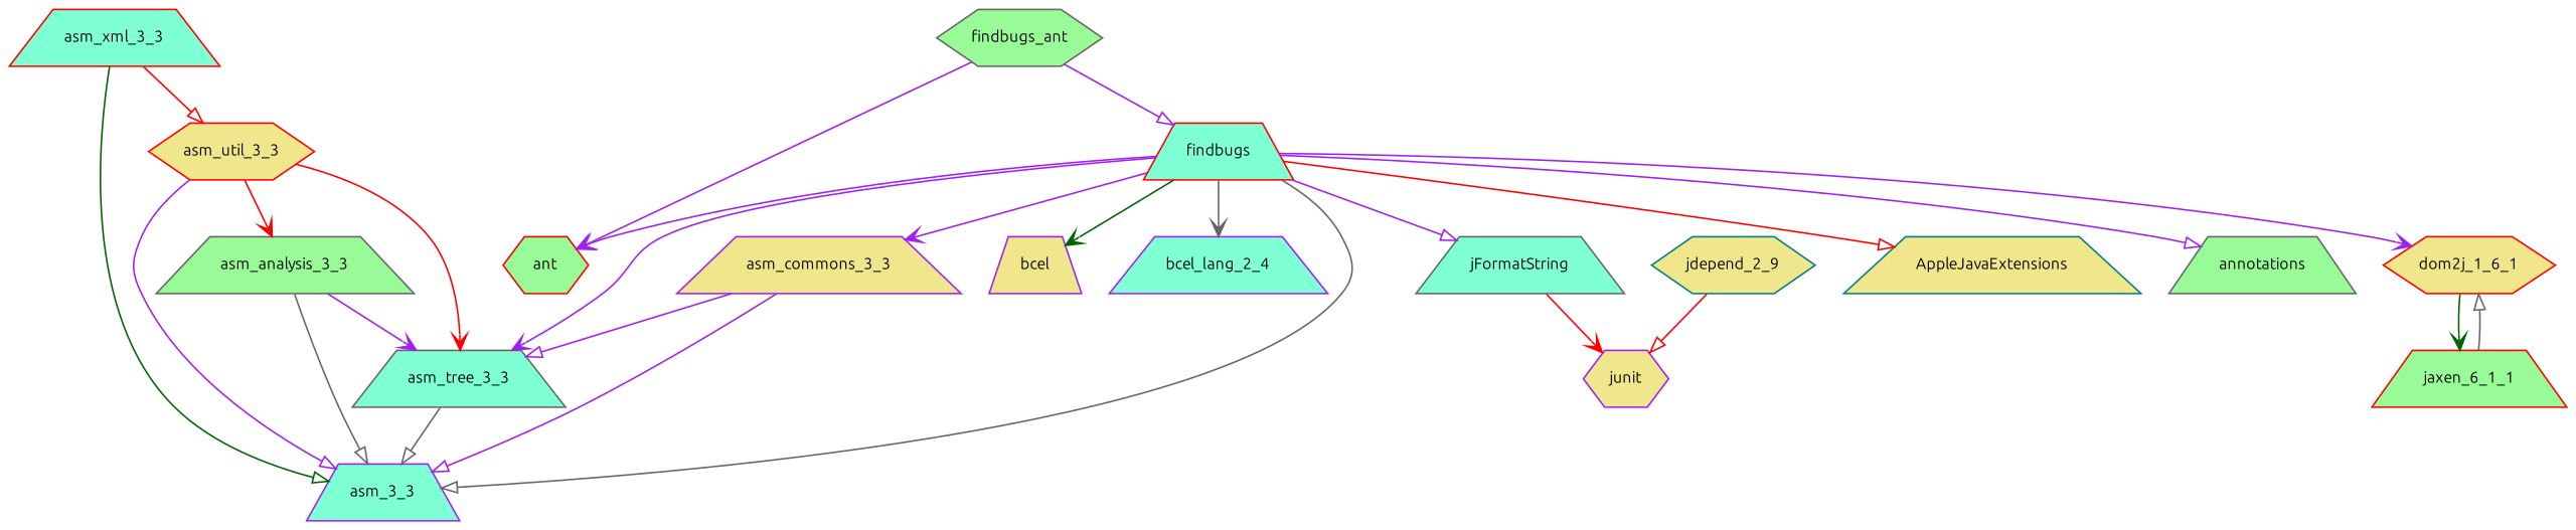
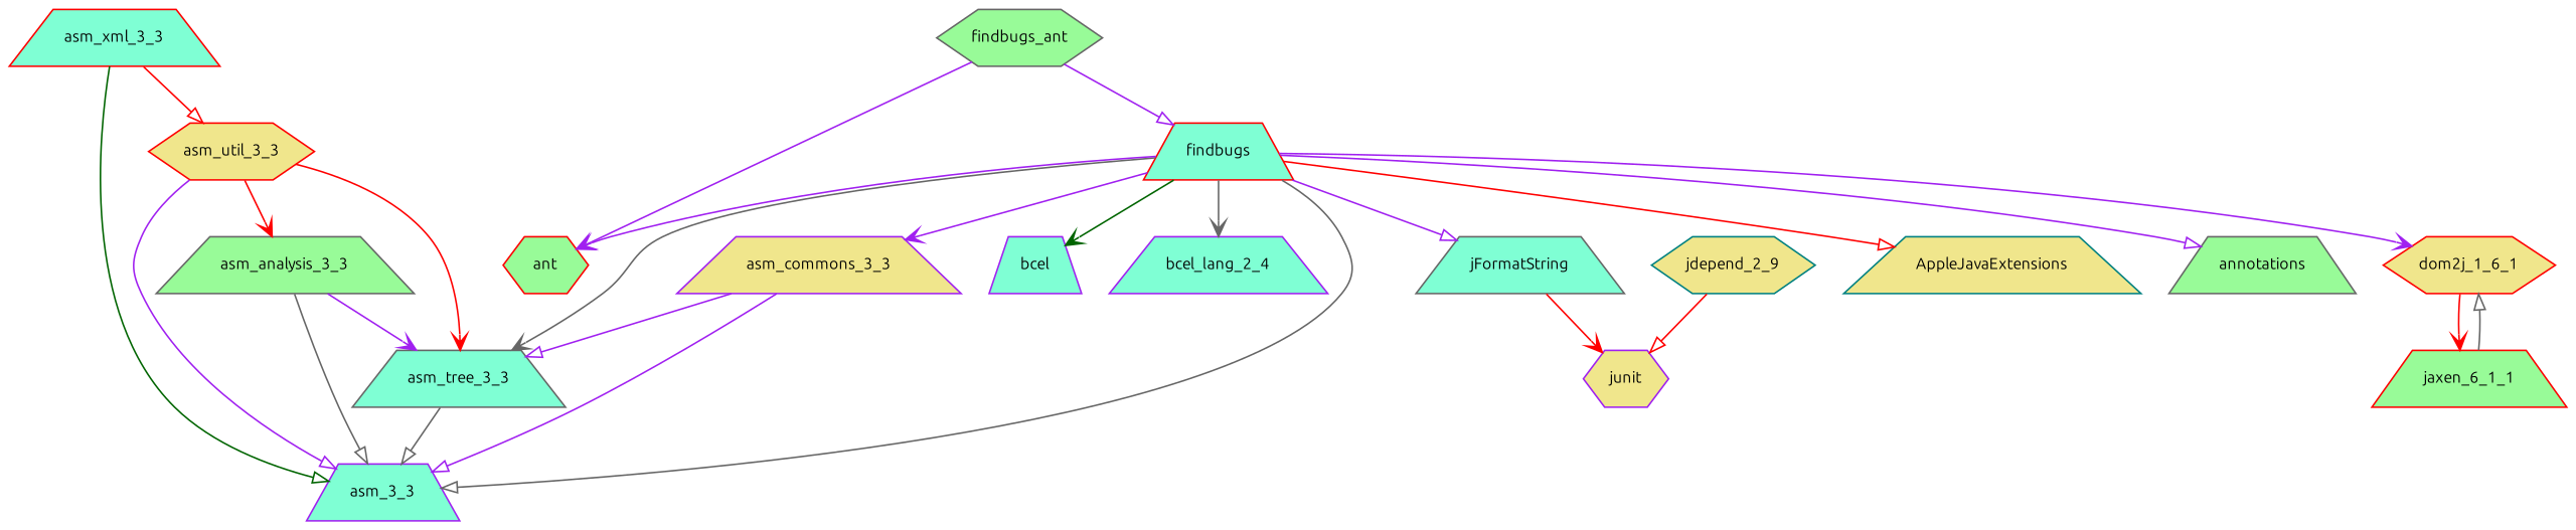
  digraph {
    fontname=Ubuntu
    node [color=red fillcolor=aquamarine fontname=Ubuntu fontsize=10.0 shape=trapezium style=filled]
    edge [arrowhead=onormal color=purple fontname=Ubuntu]
    asm_analysis_3_3 [color=gray40 fillcolor=palegreen]
    asm_3_3 [color=purple]
    asm_tree_3_3 [color=gray40]
    asm_commons_3_3 [color=purple fillcolor=khaki]
    asm_util_3_3 [fillcolor=khaki shape=hexagon]
    asm_xml_3_3
    n7 [fillcolor=khaki label=dom2j_1_6_1 shape=hexagon]
    n8 [fillcolor=palegreen label=jaxen_6_1_1]
    findbugs_ant [color=gray40 fillcolor=palegreen shape=hexagon]
    ant [fillcolor=palegreen shape=hexagon]
    findbugs
    AppleJavaExtensions [color=teal fillcolor=khaki]
    annotations [color=gray40 fillcolor=palegreen]
-   bcel [color=purple fillcolor=khaki]
+   bcel [color=purple]
    n15 [color=purple label=bcel_lang_2_4]
    jFormatString [color=gray40]
    junit [color=purple fillcolor=khaki shape=hexagon]
    jdepend_2_9 [color=teal fillcolor=khaki shape=hexagon]
    asm_analysis_3_3 -> asm_3_3 [color=gray40]
    asm_analysis_3_3 -> asm_tree_3_3 [arrowhead=vee]
    asm_tree_3_3 -> asm_3_3 [color=gray40]
    asm_commons_3_3 -> asm_3_3
    asm_commons_3_3 -> asm_tree_3_3
    asm_util_3_3 -> asm_analysis_3_3 [arrowhead=vee color=red]
    asm_util_3_3 -> asm_3_3
    asm_util_3_3 -> asm_tree_3_3 [arrowhead=vee color=red]
    asm_xml_3_3 -> asm_3_3 [color=darkgreen]
    asm_xml_3_3 -> asm_util_3_3 [color=red]
-   n7 -> n8 [arrowhead=vee color=darkgreen]
+   n7 -> n8 [arrowhead=vee color=red]
    n8 -> n7 [color=gray40]
    findbugs_ant -> ant [arrowhead=vee]
    findbugs_ant -> findbugs
    findbugs -> asm_3_3 [color=gray40]
-   findbugs -> asm_tree_3_3 [arrowhead=vee]
+   findbugs -> asm_tree_3_3 [arrowhead=vee color=gray40]
    findbugs -> asm_commons_3_3 [arrowhead=vee]
    findbugs -> n7 [arrowhead=vee]
    findbugs -> ant [arrowhead=vee]
    findbugs -> AppleJavaExtensions [color=red]
    findbugs -> annotations
    findbugs -> bcel [arrowhead=vee color=darkgreen]
    findbugs -> n15 [arrowhead=vee color=gray40]
    findbugs -> jFormatString
    jFormatString -> junit [arrowhead=vee color=red]
    jdepend_2_9 -> junit [color=red]
  }
